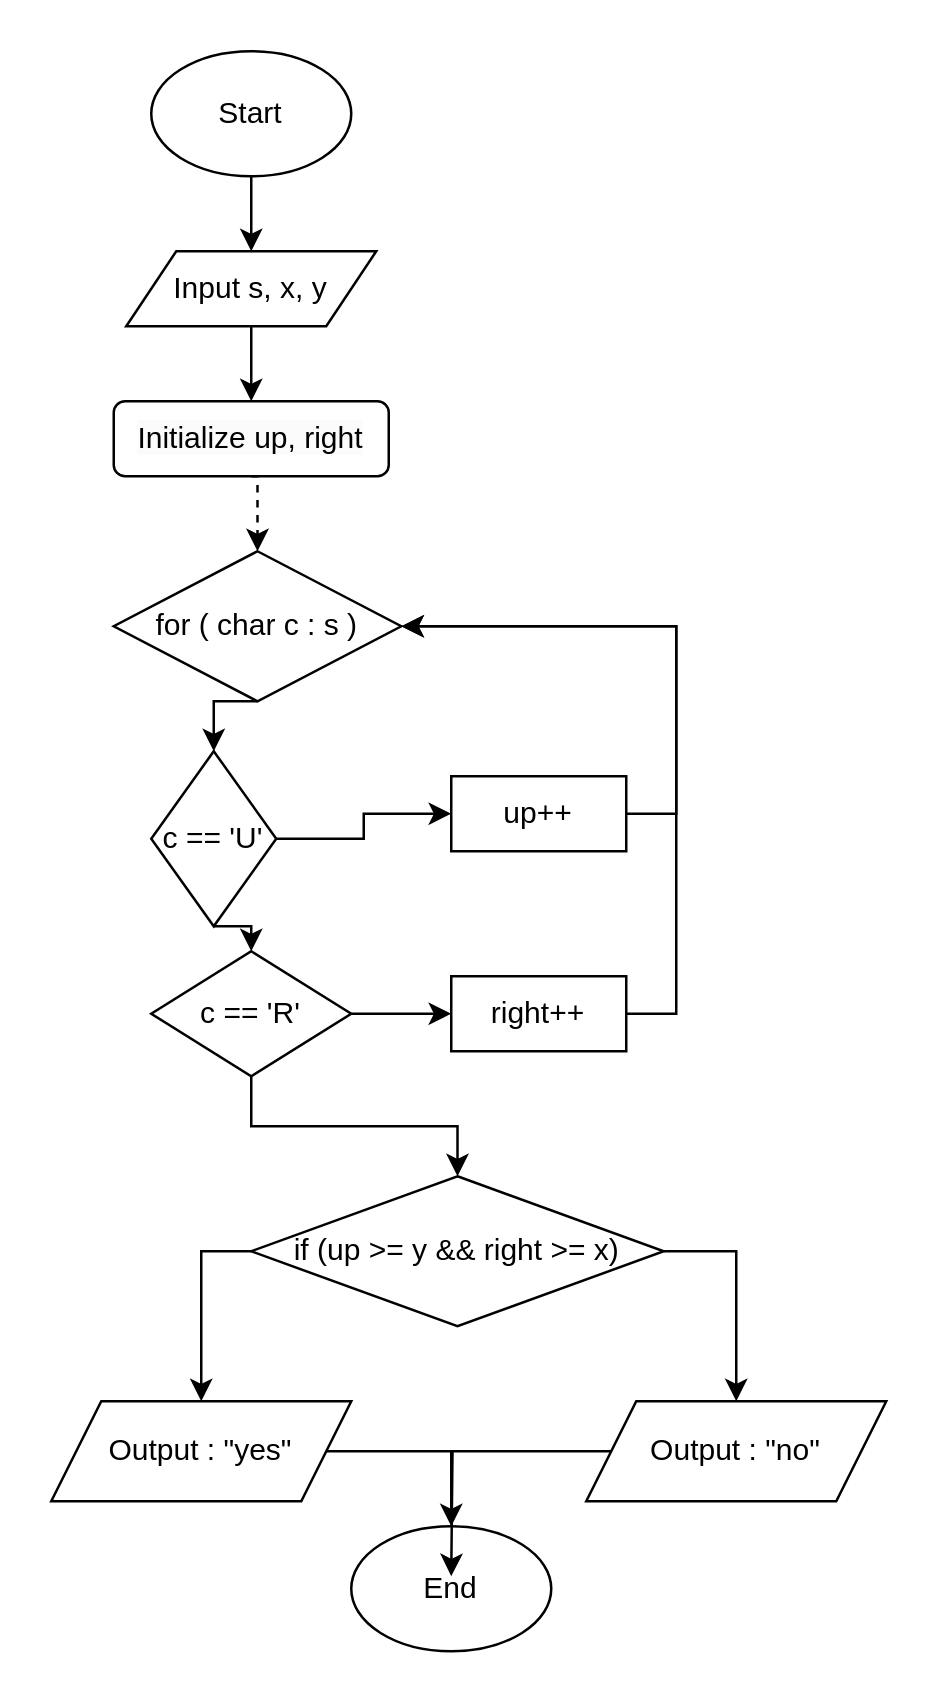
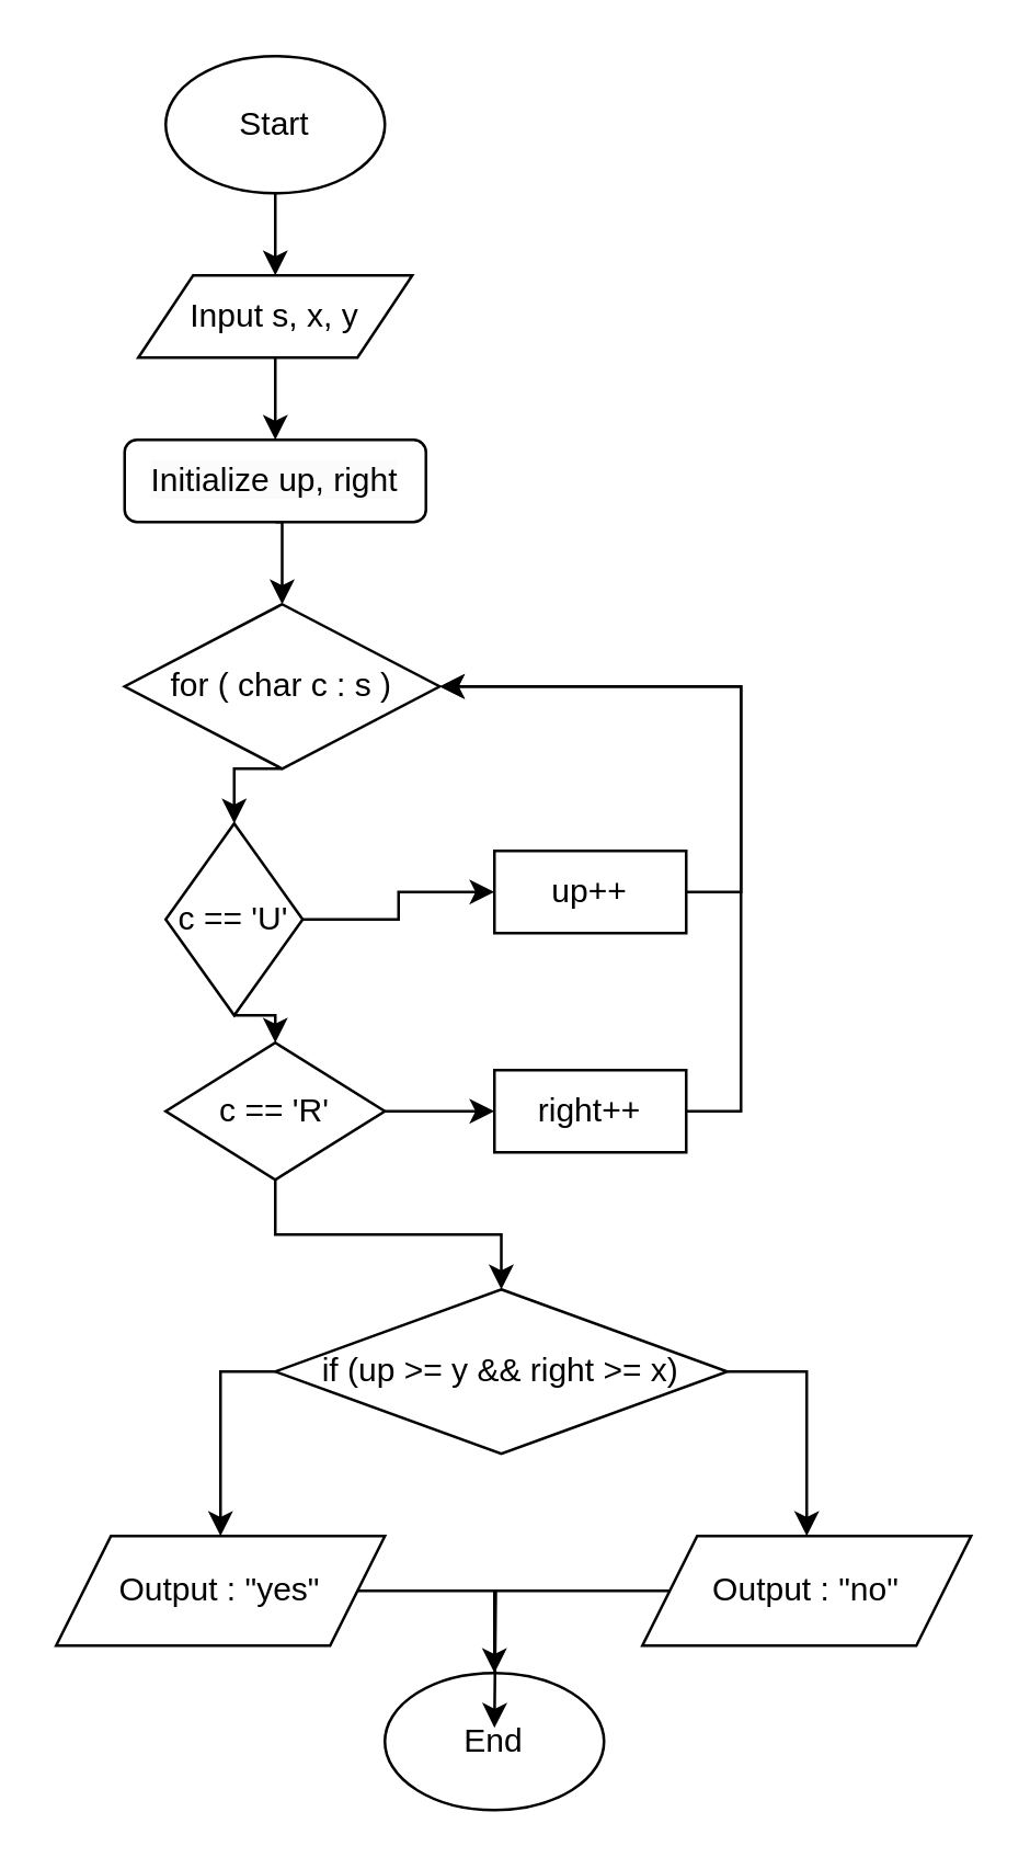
  <mxCell id="0" />
  <mxCell id="1" parent="0" />
  <mxCell id="2" value="" style="edgeStyle=orthogonalEdgeStyle;rounded=0;orthogonalLoop=1;jettySize=auto;html=1;" edge="1" parent="1" source="3" target="6"><mxGeometry relative="1" as="geometry" /></mxCell>
  <mxCell id="3" value="Start" style="ellipse;whiteSpace=wrap;html=1;" vertex="1" parent="1"><mxGeometry x="60" y="20" width="80" height="50" as="geometry" /></mxCell>
  <mxCell id="4" value="End" style="ellipse;whiteSpace=wrap;html=1;" vertex="1" parent="1"><mxGeometry x="140" y="610" width="80" height="50" as="geometry" /></mxCell>
  <mxCell id="5" value="" style="edgeStyle=orthogonalEdgeStyle;rounded=0;orthogonalLoop=1;jettySize=auto;html=1;" edge="1" parent="1" source="6" target="8"><mxGeometry relative="1" as="geometry" /></mxCell>
  <mxCell id="6" value="Input s, x, y" style="shape=parallelogram;perimeter=parallelogramPerimeter;whiteSpace=wrap;html=1;fixedSize=1;" vertex="1" parent="1"><mxGeometry x="50" y="100" width="100" height="30" as="geometry" /></mxCell>
- <mxCell id="7" style="edgeStyle=orthogonalEdgeStyle;rounded=0;orthogonalLoop=1;jettySize=auto;html=1;exitX=0.5;exitY=1;exitDx=0;exitDy=0;entryX=0.5;entryY=0;entryDx=0;entryDy=0;dashed=1;" edge="1" parent="1" source="8" target="10"><mxGeometry relative="1" as="geometry" /></mxCell>
+ <mxCell id="7" style="edgeStyle=orthogonalEdgeStyle;rounded=0;orthogonalLoop=1;jettySize=auto;html=1;exitX=0.5;exitY=1;exitDx=0;exitDy=0;entryX=0.5;entryY=0;entryDx=0;entryDy=0;" edge="1" parent="1" source="8" target="10"><mxGeometry relative="1" as="geometry" /></mxCell>
  <mxCell id="8" value="&lt;span style=&quot;color: rgb(0, 0, 0); font-family: Helvetica; font-size: 12px; font-style: normal; font-variant-ligatures: normal; font-variant-caps: normal; font-weight: 400; letter-spacing: normal; orphans: 2; text-align: center; text-indent: 0px; text-transform: none; widows: 2; word-spacing: 0px; -webkit-text-stroke-width: 0px; white-space: normal; background-color: rgb(251, 251, 251); text-decoration-thickness: initial; text-decoration-style: initial; text-decoration-color: initial; display: inline !important; float: none;&quot;&gt;Initialize up, right&lt;/span&gt;" style="rounded=1;whiteSpace=wrap;html=1;" vertex="1" parent="1"><mxGeometry x="45" y="160" width="110" height="30" as="geometry" /></mxCell>
  <mxCell id="9" style="edgeStyle=orthogonalEdgeStyle;rounded=0;orthogonalLoop=1;jettySize=auto;html=1;exitX=0.5;exitY=1;exitDx=0;exitDy=0;entryX=0.5;entryY=0;entryDx=0;entryDy=0;" edge="1" parent="1" source="10" target="13"><mxGeometry relative="1" as="geometry" /></mxCell>
  <mxCell id="10" value="for ( char c : s )" style="rhombus;whiteSpace=wrap;html=1;" vertex="1" parent="1"><mxGeometry x="45" y="220" width="115" height="60" as="geometry" /></mxCell>
  <mxCell id="11" style="edgeStyle=orthogonalEdgeStyle;rounded=0;orthogonalLoop=1;jettySize=auto;html=1;exitX=0.5;exitY=1;exitDx=0;exitDy=0;entryX=0.5;entryY=0;entryDx=0;entryDy=0;" edge="1" parent="1" source="13" target="16"><mxGeometry relative="1" as="geometry" /></mxCell>
  <mxCell id="12" style="edgeStyle=orthogonalEdgeStyle;rounded=0;orthogonalLoop=1;jettySize=auto;html=1;exitX=1;exitY=0.5;exitDx=0;exitDy=0;entryX=0;entryY=0.5;entryDx=0;entryDy=0;" edge="1" parent="1" source="13" target="18"><mxGeometry relative="1" as="geometry" /></mxCell>
  <mxCell id="13" value="c == 'U'" style="rhombus;whiteSpace=wrap;html=1;" vertex="1" parent="1"><mxGeometry x="60" y="300" width="50" height="70" as="geometry" /></mxCell>
  <mxCell id="14" style="edgeStyle=orthogonalEdgeStyle;rounded=0;orthogonalLoop=1;jettySize=auto;html=1;exitX=1;exitY=0.5;exitDx=0;exitDy=0;" edge="1" parent="1" source="16" target="20"><mxGeometry relative="1" as="geometry" /></mxCell>
  <mxCell id="15" value="" style="edgeStyle=orthogonalEdgeStyle;rounded=0;orthogonalLoop=1;jettySize=auto;html=1;" edge="1" parent="1" source="16" target="23"><mxGeometry relative="1" as="geometry" /></mxCell>
  <mxCell id="16" value="c == 'R'" style="rhombus;whiteSpace=wrap;html=1;" vertex="1" parent="1"><mxGeometry x="60" y="380" width="80" height="50" as="geometry" /></mxCell>
  <mxCell id="17" style="edgeStyle=orthogonalEdgeStyle;rounded=0;orthogonalLoop=1;jettySize=auto;html=1;exitX=1;exitY=0.5;exitDx=0;exitDy=0;entryX=1;entryY=0.5;entryDx=0;entryDy=0;" edge="1" parent="1" source="18" target="10"><mxGeometry relative="1" as="geometry" /></mxCell>
  <mxCell id="18" value="up++" style="rounded=0;whiteSpace=wrap;html=1;" vertex="1" parent="1"><mxGeometry x="180" y="310" width="70" height="30" as="geometry" /></mxCell>
  <mxCell id="19" style="edgeStyle=orthogonalEdgeStyle;rounded=0;orthogonalLoop=1;jettySize=auto;html=1;exitX=1;exitY=0.5;exitDx=0;exitDy=0;" edge="1" parent="1" source="20"><mxGeometry relative="1" as="geometry"><mxPoint x="160" y="250" as="targetPoint" /><Array as="points"><mxPoint x="270" y="405" /><mxPoint x="270" y="250" /></Array></mxGeometry></mxCell>
  <mxCell id="20" value="right++" style="rounded=0;whiteSpace=wrap;html=1;" vertex="1" parent="1"><mxGeometry x="180" y="390" width="70" height="30" as="geometry" /></mxCell>
  <mxCell id="21" style="edgeStyle=orthogonalEdgeStyle;rounded=0;orthogonalLoop=1;jettySize=auto;html=1;exitX=0;exitY=0.5;exitDx=0;exitDy=0;" edge="1" parent="1" source="23" target="25"><mxGeometry relative="1" as="geometry" /></mxCell>
  <mxCell id="22" style="edgeStyle=orthogonalEdgeStyle;rounded=0;orthogonalLoop=1;jettySize=auto;html=1;exitX=1;exitY=0.5;exitDx=0;exitDy=0;" edge="1" parent="1" source="23" target="27"><mxGeometry relative="1" as="geometry" /></mxCell>
  <mxCell id="23" value="if (up &amp;gt;= y &amp;amp;&amp;amp; right &amp;gt;= x)" style="rhombus;whiteSpace=wrap;html=1;" vertex="1" parent="1"><mxGeometry x="100" y="470" width="165" height="60" as="geometry" /></mxCell>
  <mxCell id="24" style="edgeStyle=orthogonalEdgeStyle;rounded=0;orthogonalLoop=1;jettySize=auto;html=1;exitX=1;exitY=0.5;exitDx=0;exitDy=0;" edge="1" parent="1" source="25" target="4"><mxGeometry relative="1" as="geometry"><Array as="points"><mxPoint x="180" y="580" /></Array></mxGeometry></mxCell>
  <mxCell id="25" value="Output : &quot;yes&quot;" style="shape=parallelogram;perimeter=parallelogramPerimeter;whiteSpace=wrap;html=1;fixedSize=1;" vertex="1" parent="1"><mxGeometry x="20" y="560" width="120" height="40" as="geometry" /></mxCell>
  <mxCell id="26" style="edgeStyle=orthogonalEdgeStyle;rounded=0;orthogonalLoop=1;jettySize=auto;html=1;exitX=0;exitY=0.5;exitDx=0;exitDy=0;" edge="1" parent="1" source="27"><mxGeometry relative="1" as="geometry"><mxPoint x="180" y="630" as="targetPoint" /></mxGeometry></mxCell>
  <mxCell id="27" value="Output : &quot;no&quot;" style="shape=parallelogram;perimeter=parallelogramPerimeter;whiteSpace=wrap;html=1;fixedSize=1;" vertex="1" parent="1"><mxGeometry x="234" y="560" width="120" height="40" as="geometry" /></mxCell>
